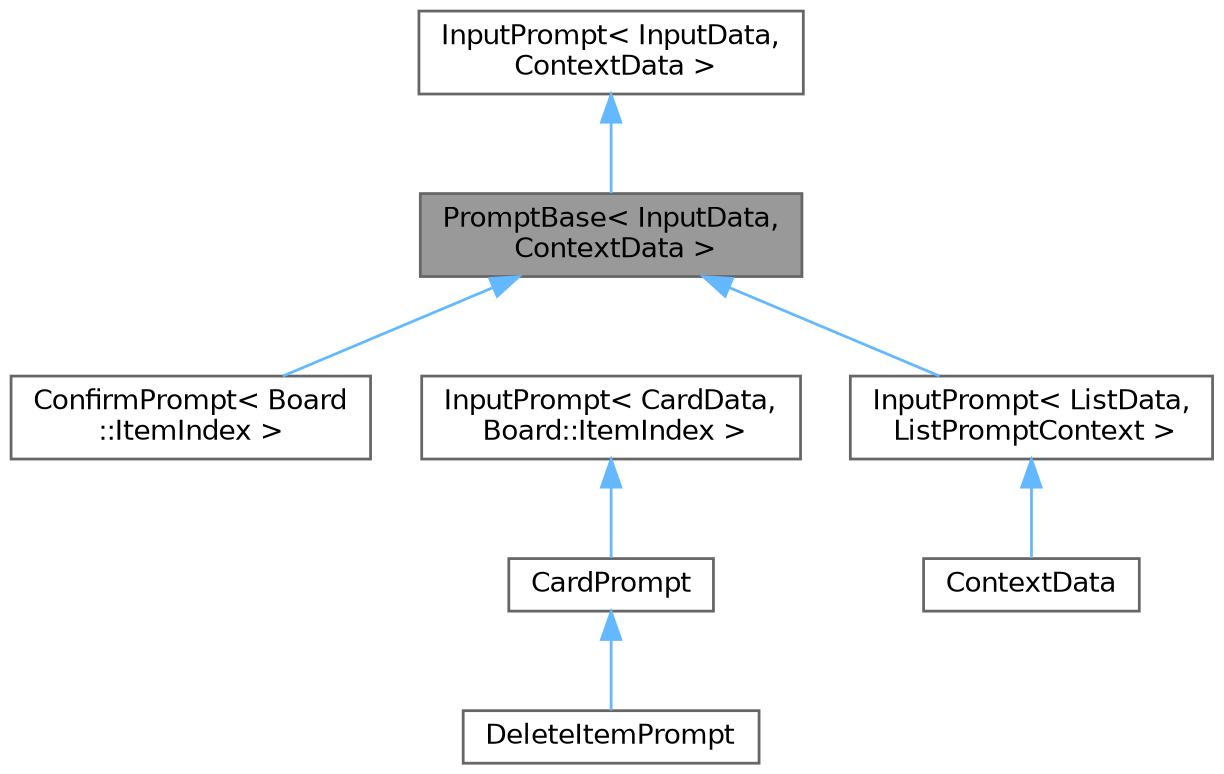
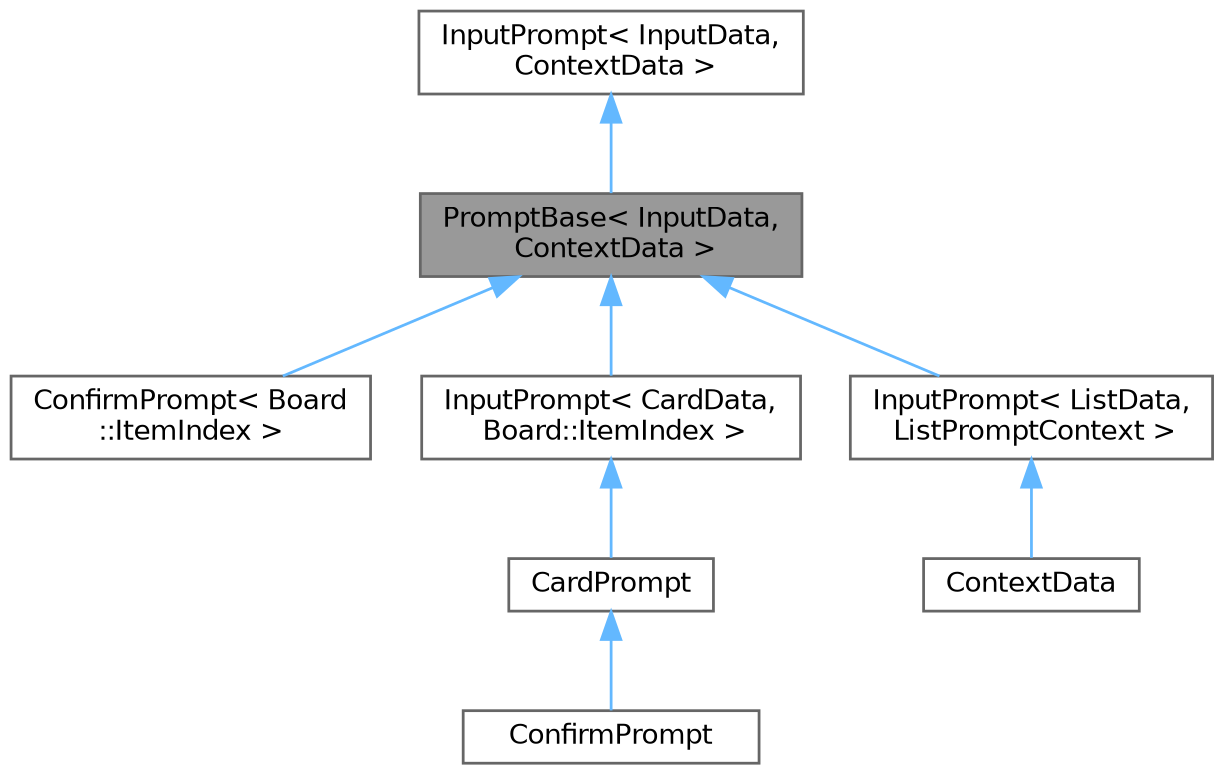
  digraph {
    rankdir=TB
    node [color=gray40 fillcolor=white fontname=Helvetica fontsize=10 shape=box style=filled]
    edge [color=steelblue1 dir=back fontname=Helvetica fontsize=10 labelfontname=Helvetica labelfontsize=10 style=solid]
    n1 [fillcolor=grey60 fontcolor=black height=0.2 label="PromptBase\< InputData,\l ContextData \>" width=0.4]
    n2 [height=0.2 label="ConfirmPrompt\< Board\l::ItemIndex \>" width=0.4]
    n3 [height=0.2 label="InputPrompt\< CardData,\l Board::ItemIndex \>" width=0.4]
    n4 [height=0.2 label="InputPrompt\< ListData,\l ListPromptContext \>" width=0.4]
    n5 [height=0.2 label=CardPrompt width=0.4]
    n6 [height=0.2 label=ContextData width=0.4]
    n7 [height=0.2 label="InputPrompt\< InputData,\l ContextData \>" width=0.4]
-   n8 [height=0.2 label=DeleteItemPrompt width=0.4]
+   n8 [height=0.2 label=ConfirmPrompt width=0.4]
    n1 -> n2
+   n1 -> n3
    n1 -> n4
    n3 -> n5
    n4 -> n6
    n5 -> n8
    n7 -> n1
  }
